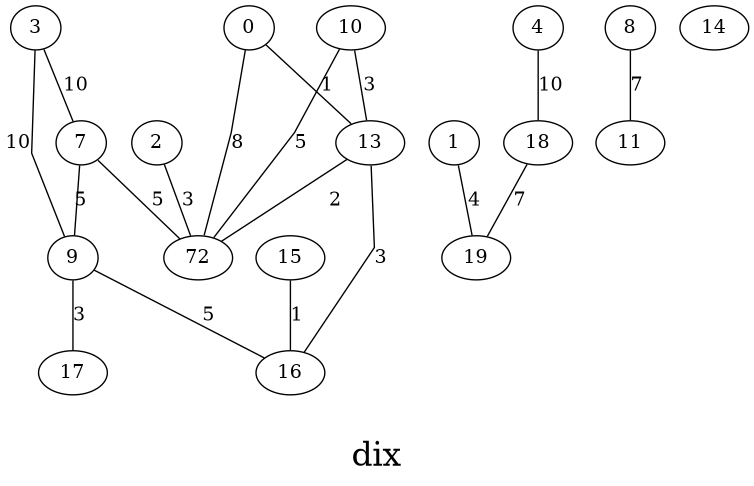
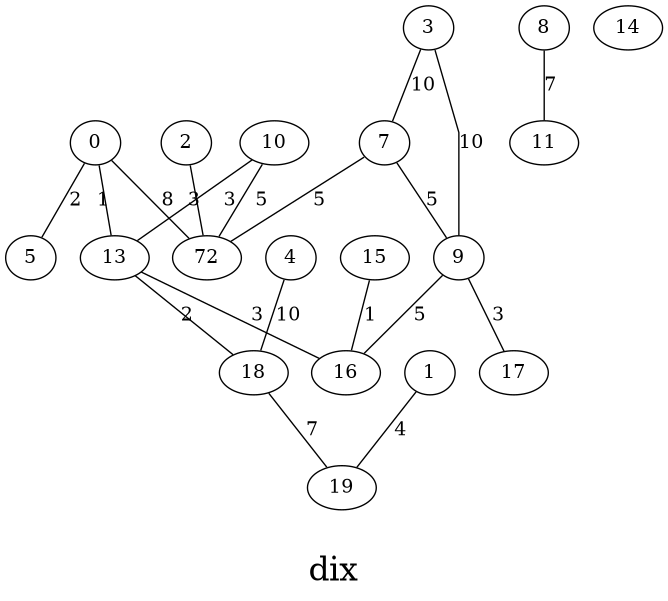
  graph {
    fontsize=24
    label="\ndix\n"
    splines=false
    node [shape=ellipse]
    0 [height=0.3 width=0.3]
+   5 [height=0.3 width=0.3]
    n3 [height=0.3 label=72 width=0.3]
    13 [height=0.3 width=0.3]
    18 [height=0.3 width=0.3]
    16 [height=0.3 width=0.3]
    1 [height=0.3 width=0.3]
    19 [height=0.3 width=0.3]
    2 [height=0.3 width=0.3]
    3 [height=0.3 width=0.3]
    7 [height=0.3 width=0.3]
    9 [height=0.3 width=0.3]
    17 [height=0.3 width=0.3]
    4 [height=0.3 width=0.3]
    8 [height=0.3 width=0.3]
    11 [height=0.3 width=0.3]
    10 [height=0.3 width=0.3]
    14 [height=0.3 width=0.3]
    15 [height=0.3 width=0.3]
+   0 -- 5 [label=2]
    0 -- n3 [label=8]
    0 -- 13 [label=1]
-   13 -- n3 [label=2]
+   13 -- 18 [label=2]
    13 -- 16 [label=3]
    18 -- 19 [label=7]
    1 -- 19 [label=4]
    2 -- n3 [label=3]
    3 -- 7 [label=10]
    3 -- 9 [label=10]
    7 -- n3 [label=5]
    7 -- 9 [label=5]
    9 -- 16 [label=5]
    9 -- 17 [label=3]
    4 -- 18 [label=10]
    8 -- 11 [label=7]
    10 -- n3 [label=5]
    10 -- 13 [label=3]
    15 -- 16 [label=1]
  }
